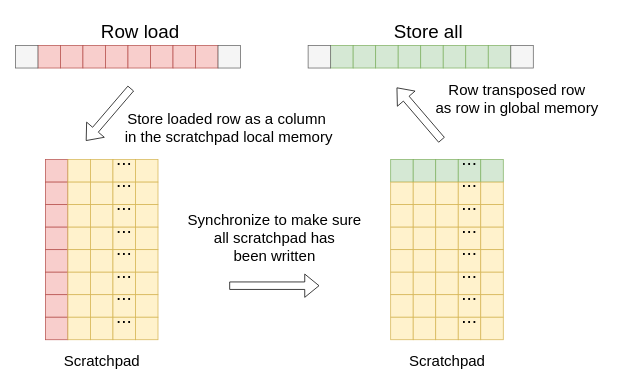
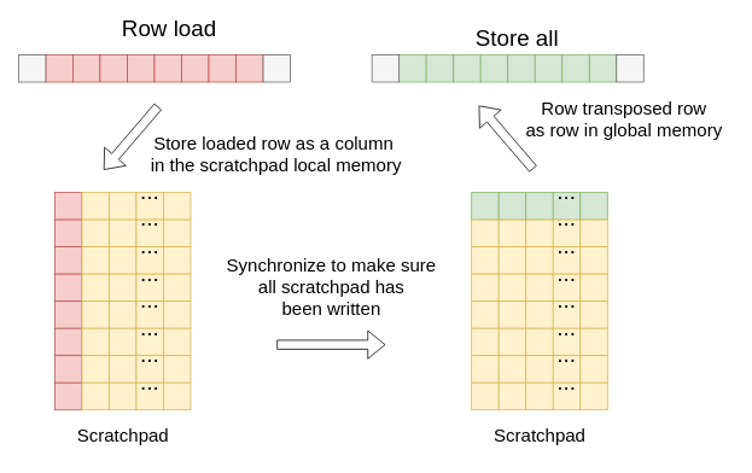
  <mxCell id="0" />
  <mxCell id="1" parent="0" />
- <mxCell id="2" value="Row load" style="text;html=1;align=center;verticalAlign=middle;resizable=0;points=[];autosize=1;strokeColor=none;fillColor=none;fontSize=25;" parent="1" vertex="1"><mxGeometry x="121" y="20" width="130" height="40" as="geometry" /></mxCell>
+ <mxCell id="2" value="Row load" style="text;html=1;align=center;verticalAlign=middle;resizable=0;points=[];autosize=1;strokeColor=none;fillColor=none;fontSize=25;" parent="1" vertex="1"><mxGeometry x="121" y="10" width="130" height="40" as="geometry" /></mxCell>
  <mxCell id="3" value="&lt;div style=&quot;font-size: 20px;&quot;&gt;&lt;font style=&quot;font-size: 20px;&quot;&gt;Store loaded row as a column&amp;nbsp;&lt;/font&gt;&lt;/div&gt;&lt;div style=&quot;font-size: 20px;&quot;&gt;&lt;font style=&quot;font-size: 20px;&quot;&gt;in the&amp;nbsp;&lt;/font&gt;&lt;span style=&quot;background-color: initial;&quot;&gt;scratchpad local memory&lt;/span&gt;&lt;/div&gt;" style="text;html=1;align=center;verticalAlign=middle;resizable=0;points=[];autosize=1;strokeColor=none;fillColor=none;fontSize=25;" parent="1" vertex="1"><mxGeometry x="154" y="139" width="300" height="60" as="geometry" /></mxCell>
  <mxCell id="4" value="" style="shape=flexArrow;endArrow=classic;html=1;rounded=0;fontSize=25;" parent="1" edge="1"><mxGeometry width="50" height="50" relative="1" as="geometry"><mxPoint x="174" y="117" as="sourcePoint" /><mxPoint x="114" y="187" as="targetPoint" /></mxGeometry></mxCell>
  <mxCell id="5" value="&lt;div&gt;Scratchpad&lt;/div&gt;" style="text;html=1;align=center;verticalAlign=middle;resizable=0;points=[];autosize=1;strokeColor=none;fillColor=none;fontSize=20;" parent="1" vertex="1"><mxGeometry x="75" y="460" width="120" height="40" as="geometry" /></mxCell>
  <mxCell id="6" value="&lt;div&gt;Scratchpad&lt;/div&gt;" style="text;html=1;align=center;verticalAlign=middle;resizable=0;points=[];autosize=1;strokeColor=none;fillColor=none;fontSize=20;" parent="1" vertex="1"><mxGeometry x="535" y="460" width="120" height="40" as="geometry" /></mxCell>
  <mxCell id="7" value="&lt;div&gt;Synchronize to make sure&lt;/div&gt;&lt;div&gt;all scratchpad has&lt;br&gt;&lt;/div&gt;&lt;div&gt;been written&lt;br&gt;&lt;/div&gt;" style="text;html=1;align=center;verticalAlign=middle;resizable=0;points=[];autosize=1;strokeColor=none;fillColor=none;fontSize=20;" parent="1" vertex="1"><mxGeometry x="240" y="270" width="250" height="90" as="geometry" /></mxCell>
  <mxCell id="8" value="" style="shape=flexArrow;endArrow=classic;html=1;rounded=0;fontSize=25;" parent="1" edge="1"><mxGeometry width="50" height="50" relative="1" as="geometry"><mxPoint x="305" y="380" as="sourcePoint" /><mxPoint x="425" y="380" as="targetPoint" /></mxGeometry></mxCell>
  <mxCell id="9" value="Store all" style="text;html=1;align=center;verticalAlign=middle;resizable=0;points=[];autosize=1;strokeColor=none;fillColor=none;fontSize=25;" parent="1" vertex="1"><mxGeometry x="505" y="20" width="130" height="40" as="geometry" /></mxCell>
  <mxCell id="10" value="&lt;div&gt;Row transposed row&lt;/div&gt;&lt;div&gt;as row in global memory&lt;br&gt;&lt;/div&gt;" style="text;html=1;align=center;verticalAlign=middle;resizable=0;points=[];autosize=1;strokeColor=none;fillColor=none;fontSize=20;" parent="1" vertex="1"><mxGeometry x="568" y="100" width="240" height="60" as="geometry" /></mxCell>
  <mxCell id="11" value="" style="group;rotation=-180;flipV=1;flipH=1;" vertex="1" connectable="0" parent="1"><mxGeometry x="60" y="212" width="150" height="240" as="geometry" /></mxCell>
  <mxCell id="12" value="" style="whiteSpace=wrap;html=1;aspect=fixed;fontSize=25;fillColor=#f8cecc;strokeColor=#b85450;rotation=-180;" parent="11" vertex="1"><mxGeometry width="30" height="30" as="geometry" /></mxCell>
  <mxCell id="13" value="" style="whiteSpace=wrap;html=1;aspect=fixed;fontSize=25;fillColor=#f8cecc;strokeColor=#b85450;rotation=-180;" parent="11" vertex="1"><mxGeometry y="30" width="30" height="30" as="geometry" /></mxCell>
  <mxCell id="14" value="" style="whiteSpace=wrap;html=1;aspect=fixed;fontSize=25;fillColor=#f8cecc;strokeColor=#b85450;rotation=-180;" parent="11" vertex="1"><mxGeometry y="60" width="30" height="30" as="geometry" /></mxCell>
  <mxCell id="15" value="" style="whiteSpace=wrap;html=1;aspect=fixed;fontSize=25;fillColor=#f8cecc;strokeColor=#b85450;rotation=-180;" parent="11" vertex="1"><mxGeometry y="90" width="30" height="30" as="geometry" /></mxCell>
  <mxCell id="16" value="" style="whiteSpace=wrap;html=1;aspect=fixed;fontSize=25;fillColor=#f8cecc;strokeColor=#b85450;rotation=-180;" parent="11" vertex="1"><mxGeometry y="120" width="30" height="30" as="geometry" /></mxCell>
  <mxCell id="17" value="" style="whiteSpace=wrap;html=1;aspect=fixed;fontSize=25;fillColor=#f8cecc;strokeColor=#b85450;rotation=-180;" parent="11" vertex="1"><mxGeometry y="150" width="30" height="30" as="geometry" /></mxCell>
  <mxCell id="18" value="" style="whiteSpace=wrap;html=1;aspect=fixed;fontSize=25;fillColor=#f8cecc;strokeColor=#b85450;rotation=-180;" parent="11" vertex="1"><mxGeometry y="180" width="30" height="30" as="geometry" /></mxCell>
  <mxCell id="19" value="" style="whiteSpace=wrap;html=1;aspect=fixed;fontSize=25;fillColor=#f8cecc;strokeColor=#b85450;rotation=-180;" parent="11" vertex="1"><mxGeometry y="210" width="30" height="30" as="geometry" /></mxCell>
  <mxCell id="20" value="" style="whiteSpace=wrap;html=1;aspect=fixed;fontSize=25;fillColor=#fff2cc;strokeColor=#d6b656;rotation=-180;" parent="11" vertex="1"><mxGeometry x="30" width="30" height="30" as="geometry" /></mxCell>
  <mxCell id="21" value="" style="whiteSpace=wrap;html=1;aspect=fixed;fontSize=25;fillColor=#fff2cc;strokeColor=#d6b656;rotation=-180;" parent="11" vertex="1"><mxGeometry x="30" y="30" width="30" height="30" as="geometry" /></mxCell>
  <mxCell id="22" value="" style="whiteSpace=wrap;html=1;aspect=fixed;fontSize=25;fillColor=#fff2cc;strokeColor=#d6b656;rotation=-180;" parent="11" vertex="1"><mxGeometry x="30" y="60" width="30" height="30" as="geometry" /></mxCell>
  <mxCell id="23" value="" style="whiteSpace=wrap;html=1;aspect=fixed;fontSize=25;fillColor=#fff2cc;strokeColor=#d6b656;rotation=-180;" parent="11" vertex="1"><mxGeometry x="30" y="90" width="30" height="30" as="geometry" /></mxCell>
  <mxCell id="24" value="" style="whiteSpace=wrap;html=1;aspect=fixed;fontSize=25;fillColor=#fff2cc;strokeColor=#d6b656;rotation=-180;" parent="11" vertex="1"><mxGeometry x="30" y="120" width="30" height="30" as="geometry" /></mxCell>
  <mxCell id="25" value="" style="whiteSpace=wrap;html=1;aspect=fixed;fontSize=25;fillColor=#fff2cc;strokeColor=#d6b656;rotation=-180;" parent="11" vertex="1"><mxGeometry x="30" y="150" width="30" height="30" as="geometry" /></mxCell>
  <mxCell id="26" value="" style="whiteSpace=wrap;html=1;aspect=fixed;fontSize=25;fillColor=#fff2cc;strokeColor=#d6b656;rotation=-180;" parent="11" vertex="1"><mxGeometry x="30" y="180" width="30" height="30" as="geometry" /></mxCell>
  <mxCell id="27" value="" style="whiteSpace=wrap;html=1;aspect=fixed;fontSize=25;fillColor=#fff2cc;strokeColor=#d6b656;rotation=-180;" parent="11" vertex="1"><mxGeometry x="30" y="210" width="30" height="30" as="geometry" /></mxCell>
  <mxCell id="28" value="" style="whiteSpace=wrap;html=1;aspect=fixed;fontSize=25;fillColor=#fff2cc;strokeColor=#d6b656;rotation=-180;" parent="11" vertex="1"><mxGeometry x="60" width="30" height="30" as="geometry" /></mxCell>
  <mxCell id="29" value="" style="whiteSpace=wrap;html=1;aspect=fixed;fontSize=25;fillColor=#fff2cc;strokeColor=#d6b656;rotation=-180;" parent="11" vertex="1"><mxGeometry x="60" y="30" width="30" height="30" as="geometry" /></mxCell>
  <mxCell id="30" value="" style="whiteSpace=wrap;html=1;aspect=fixed;fontSize=25;fillColor=#fff2cc;strokeColor=#d6b656;rotation=-180;" parent="11" vertex="1"><mxGeometry x="60" y="60" width="30" height="30" as="geometry" /></mxCell>
  <mxCell id="31" value="" style="whiteSpace=wrap;html=1;aspect=fixed;fontSize=25;fillColor=#fff2cc;strokeColor=#d6b656;rotation=-180;" parent="11" vertex="1"><mxGeometry x="60" y="90" width="30" height="30" as="geometry" /></mxCell>
  <mxCell id="32" value="" style="whiteSpace=wrap;html=1;aspect=fixed;fontSize=25;fillColor=#fff2cc;strokeColor=#d6b656;rotation=-180;" parent="11" vertex="1"><mxGeometry x="60" y="120" width="30" height="30" as="geometry" /></mxCell>
  <mxCell id="33" value="" style="whiteSpace=wrap;html=1;aspect=fixed;fontSize=25;fillColor=#fff2cc;strokeColor=#d6b656;rotation=-180;" parent="11" vertex="1"><mxGeometry x="60" y="150" width="30" height="30" as="geometry" /></mxCell>
  <mxCell id="34" value="" style="whiteSpace=wrap;html=1;aspect=fixed;fontSize=25;fillColor=#fff2cc;strokeColor=#d6b656;rotation=-180;" parent="11" vertex="1"><mxGeometry x="60" y="180" width="30" height="30" as="geometry" /></mxCell>
  <mxCell id="35" value="" style="whiteSpace=wrap;html=1;aspect=fixed;fontSize=25;fillColor=#fff2cc;strokeColor=#d6b656;rotation=-180;" parent="11" vertex="1"><mxGeometry x="60" y="210" width="30" height="30" as="geometry" /></mxCell>
  <mxCell id="36" value="&lt;div&gt;...&lt;/div&gt;" style="whiteSpace=wrap;html=1;aspect=fixed;fontSize=25;fillColor=#fff2cc;strokeColor=#d6b656;rotation=-180;" parent="11" vertex="1"><mxGeometry x="90" width="30" height="30" as="geometry" /></mxCell>
  <mxCell id="37" value="..." style="whiteSpace=wrap;html=1;aspect=fixed;fontSize=25;fillColor=#fff2cc;strokeColor=#d6b656;rotation=-180;" parent="11" vertex="1"><mxGeometry x="90" y="30" width="30" height="30" as="geometry" /></mxCell>
  <mxCell id="38" value="..." style="whiteSpace=wrap;html=1;aspect=fixed;fontSize=25;fillColor=#fff2cc;strokeColor=#d6b656;rotation=-180;" parent="11" vertex="1"><mxGeometry x="90" y="60" width="30" height="30" as="geometry" /></mxCell>
  <mxCell id="39" value="..." style="whiteSpace=wrap;html=1;aspect=fixed;fontSize=25;fillColor=#fff2cc;strokeColor=#d6b656;rotation=-180;" parent="11" vertex="1"><mxGeometry x="90" y="90" width="30" height="30" as="geometry" /></mxCell>
  <mxCell id="40" value="..." style="whiteSpace=wrap;html=1;aspect=fixed;fontSize=25;fillColor=#fff2cc;strokeColor=#d6b656;rotation=-180;" parent="11" vertex="1"><mxGeometry x="90" y="120" width="30" height="30" as="geometry" /></mxCell>
  <mxCell id="41" value="..." style="whiteSpace=wrap;html=1;aspect=fixed;fontSize=25;fillColor=#fff2cc;strokeColor=#d6b656;rotation=-180;" parent="11" vertex="1"><mxGeometry x="90" y="150" width="30" height="30" as="geometry" /></mxCell>
  <mxCell id="42" value="..." style="whiteSpace=wrap;html=1;aspect=fixed;fontSize=25;fillColor=#fff2cc;strokeColor=#d6b656;rotation=-180;" parent="11" vertex="1"><mxGeometry x="90" y="180" width="30" height="30" as="geometry" /></mxCell>
  <mxCell id="43" value="..." style="whiteSpace=wrap;html=1;aspect=fixed;fontSize=25;fillColor=#fff2cc;strokeColor=#d6b656;rotation=-180;" parent="11" vertex="1"><mxGeometry x="90" y="210" width="30" height="30" as="geometry" /></mxCell>
  <mxCell id="44" value="" style="whiteSpace=wrap;html=1;aspect=fixed;fontSize=25;fillColor=#fff2cc;strokeColor=#d6b656;rotation=-180;" parent="11" vertex="1"><mxGeometry x="120" width="30" height="30" as="geometry" /></mxCell>
  <mxCell id="45" value="" style="whiteSpace=wrap;html=1;aspect=fixed;fontSize=25;fillColor=#fff2cc;strokeColor=#d6b656;rotation=-180;" parent="11" vertex="1"><mxGeometry x="120" y="30" width="30" height="30" as="geometry" /></mxCell>
  <mxCell id="46" value="" style="whiteSpace=wrap;html=1;aspect=fixed;fontSize=25;fillColor=#fff2cc;strokeColor=#d6b656;rotation=-180;" parent="11" vertex="1"><mxGeometry x="120" y="60" width="30" height="30" as="geometry" /></mxCell>
  <mxCell id="47" value="" style="whiteSpace=wrap;html=1;aspect=fixed;fontSize=25;fillColor=#fff2cc;strokeColor=#d6b656;rotation=-180;" parent="11" vertex="1"><mxGeometry x="120" y="90" width="30" height="30" as="geometry" /></mxCell>
  <mxCell id="48" value="" style="whiteSpace=wrap;html=1;aspect=fixed;fontSize=25;fillColor=#fff2cc;strokeColor=#d6b656;rotation=-180;" parent="11" vertex="1"><mxGeometry x="120" y="120" width="30" height="30" as="geometry" /></mxCell>
  <mxCell id="49" value="" style="whiteSpace=wrap;html=1;aspect=fixed;fontSize=25;fillColor=#fff2cc;strokeColor=#d6b656;rotation=-180;" parent="11" vertex="1"><mxGeometry x="120" y="150" width="30" height="30" as="geometry" /></mxCell>
  <mxCell id="50" value="" style="whiteSpace=wrap;html=1;aspect=fixed;fontSize=25;fillColor=#fff2cc;strokeColor=#d6b656;rotation=-180;" parent="11" vertex="1"><mxGeometry x="120" y="180" width="30" height="30" as="geometry" /></mxCell>
  <mxCell id="51" value="" style="whiteSpace=wrap;html=1;aspect=fixed;fontSize=25;fillColor=#fff2cc;strokeColor=#d6b656;rotation=-180;" parent="11" vertex="1"><mxGeometry x="120" y="210" width="30" height="30" as="geometry" /></mxCell>
  <mxCell id="52" value="" style="group;rotation=-180;direction=east;" vertex="1" connectable="0" parent="1"><mxGeometry x="520" y="212" width="150" height="240" as="geometry" /></mxCell>
  <mxCell id="53" value="" style="whiteSpace=wrap;html=1;aspect=fixed;fontSize=25;fillColor=#d5e8d4;strokeColor=#82b366;rotation=-180;direction=east;" parent="52" vertex="1"><mxGeometry width="30" height="30" as="geometry" /></mxCell>
  <mxCell id="54" value="" style="whiteSpace=wrap;html=1;aspect=fixed;fontSize=25;fillColor=#fff2cc;strokeColor=#d6b656;rotation=-180;direction=east;" parent="52" vertex="1"><mxGeometry y="30" width="30" height="30" as="geometry" /></mxCell>
  <mxCell id="55" value="" style="whiteSpace=wrap;html=1;aspect=fixed;fontSize=25;fillColor=#fff2cc;strokeColor=#d6b656;rotation=-180;direction=east;" parent="52" vertex="1"><mxGeometry y="60" width="30" height="30" as="geometry" /></mxCell>
  <mxCell id="56" value="" style="whiteSpace=wrap;html=1;aspect=fixed;fontSize=25;fillColor=#fff2cc;strokeColor=#d6b656;rotation=-180;direction=east;" parent="52" vertex="1"><mxGeometry y="90" width="30" height="30" as="geometry" /></mxCell>
  <mxCell id="57" value="" style="whiteSpace=wrap;html=1;aspect=fixed;fontSize=25;fillColor=#fff2cc;strokeColor=#d6b656;rotation=-180;direction=east;" parent="52" vertex="1"><mxGeometry y="120" width="30" height="30" as="geometry" /></mxCell>
  <mxCell id="58" value="" style="whiteSpace=wrap;html=1;aspect=fixed;fontSize=25;fillColor=#fff2cc;strokeColor=#d6b656;rotation=-180;direction=east;" parent="52" vertex="1"><mxGeometry y="150" width="30" height="30" as="geometry" /></mxCell>
  <mxCell id="59" value="" style="whiteSpace=wrap;html=1;aspect=fixed;fontSize=25;fillColor=#fff2cc;strokeColor=#d6b656;rotation=-180;direction=east;" parent="52" vertex="1"><mxGeometry y="180" width="30" height="30" as="geometry" /></mxCell>
  <mxCell id="60" value="" style="whiteSpace=wrap;html=1;aspect=fixed;fontSize=25;fillColor=#fff2cc;strokeColor=#d6b656;rotation=-180;direction=east;" parent="52" vertex="1"><mxGeometry y="210" width="30" height="30" as="geometry" /></mxCell>
  <mxCell id="61" value="" style="whiteSpace=wrap;html=1;aspect=fixed;fontSize=25;fillColor=#d5e8d4;strokeColor=#82b366;rotation=-180;direction=east;" parent="52" vertex="1"><mxGeometry x="30" width="30" height="30" as="geometry" /></mxCell>
  <mxCell id="62" value="" style="whiteSpace=wrap;html=1;aspect=fixed;fontSize=25;fillColor=#fff2cc;strokeColor=#d6b656;rotation=-180;direction=east;" parent="52" vertex="1"><mxGeometry x="30" y="30" width="30" height="30" as="geometry" /></mxCell>
  <mxCell id="63" value="" style="whiteSpace=wrap;html=1;aspect=fixed;fontSize=25;fillColor=#fff2cc;strokeColor=#d6b656;rotation=-180;direction=east;" parent="52" vertex="1"><mxGeometry x="30" y="60" width="30" height="30" as="geometry" /></mxCell>
  <mxCell id="64" value="" style="whiteSpace=wrap;html=1;aspect=fixed;fontSize=25;fillColor=#fff2cc;strokeColor=#d6b656;rotation=-180;direction=east;" parent="52" vertex="1"><mxGeometry x="30" y="90" width="30" height="30" as="geometry" /></mxCell>
  <mxCell id="65" value="" style="whiteSpace=wrap;html=1;aspect=fixed;fontSize=25;fillColor=#fff2cc;strokeColor=#d6b656;rotation=-180;direction=east;" parent="52" vertex="1"><mxGeometry x="30" y="120" width="30" height="30" as="geometry" /></mxCell>
  <mxCell id="66" value="" style="whiteSpace=wrap;html=1;aspect=fixed;fontSize=25;fillColor=#fff2cc;strokeColor=#d6b656;rotation=-180;direction=east;" parent="52" vertex="1"><mxGeometry x="30" y="150" width="30" height="30" as="geometry" /></mxCell>
  <mxCell id="67" value="" style="whiteSpace=wrap;html=1;aspect=fixed;fontSize=25;fillColor=#fff2cc;strokeColor=#d6b656;rotation=-180;direction=east;" parent="52" vertex="1"><mxGeometry x="30" y="180" width="30" height="30" as="geometry" /></mxCell>
  <mxCell id="68" value="" style="whiteSpace=wrap;html=1;aspect=fixed;fontSize=25;fillColor=#fff2cc;strokeColor=#d6b656;rotation=-180;direction=east;" parent="52" vertex="1"><mxGeometry x="30" y="210" width="30" height="30" as="geometry" /></mxCell>
  <mxCell id="69" value="" style="whiteSpace=wrap;html=1;aspect=fixed;fontSize=25;fillColor=#d5e8d4;strokeColor=#82b366;rotation=-180;direction=east;" parent="52" vertex="1"><mxGeometry x="60" width="30" height="30" as="geometry" /></mxCell>
  <mxCell id="70" value="" style="whiteSpace=wrap;html=1;aspect=fixed;fontSize=25;fillColor=#fff2cc;strokeColor=#d6b656;rotation=-180;direction=east;" parent="52" vertex="1"><mxGeometry x="60" y="30" width="30" height="30" as="geometry" /></mxCell>
  <mxCell id="71" value="" style="whiteSpace=wrap;html=1;aspect=fixed;fontSize=25;fillColor=#fff2cc;strokeColor=#d6b656;rotation=-180;direction=east;" parent="52" vertex="1"><mxGeometry x="60" y="60" width="30" height="30" as="geometry" /></mxCell>
  <mxCell id="72" value="" style="whiteSpace=wrap;html=1;aspect=fixed;fontSize=25;fillColor=#fff2cc;strokeColor=#d6b656;rotation=-180;direction=east;" parent="52" vertex="1"><mxGeometry x="60" y="90" width="30" height="30" as="geometry" /></mxCell>
  <mxCell id="73" value="" style="whiteSpace=wrap;html=1;aspect=fixed;fontSize=25;fillColor=#fff2cc;strokeColor=#d6b656;rotation=-180;direction=east;" parent="52" vertex="1"><mxGeometry x="60" y="120" width="30" height="30" as="geometry" /></mxCell>
  <mxCell id="74" value="" style="whiteSpace=wrap;html=1;aspect=fixed;fontSize=25;fillColor=#fff2cc;strokeColor=#d6b656;rotation=-180;direction=east;" parent="52" vertex="1"><mxGeometry x="60" y="150" width="30" height="30" as="geometry" /></mxCell>
  <mxCell id="75" value="" style="whiteSpace=wrap;html=1;aspect=fixed;fontSize=25;fillColor=#fff2cc;strokeColor=#d6b656;rotation=-180;direction=east;" parent="52" vertex="1"><mxGeometry x="60" y="180" width="30" height="30" as="geometry" /></mxCell>
  <mxCell id="76" value="" style="whiteSpace=wrap;html=1;aspect=fixed;fontSize=25;fillColor=#fff2cc;strokeColor=#d6b656;rotation=-180;direction=east;" parent="52" vertex="1"><mxGeometry x="60" y="210" width="30" height="30" as="geometry" /></mxCell>
  <mxCell id="77" value="&lt;div&gt;...&lt;/div&gt;" style="whiteSpace=wrap;html=1;aspect=fixed;fontSize=25;fillColor=#d5e8d4;strokeColor=#82b366;rotation=-180;direction=east;" parent="52" vertex="1"><mxGeometry x="90" width="30" height="30" as="geometry" /></mxCell>
  <mxCell id="78" value="..." style="whiteSpace=wrap;html=1;aspect=fixed;fontSize=25;fillColor=#fff2cc;strokeColor=#d6b656;rotation=-180;direction=east;" parent="52" vertex="1"><mxGeometry x="90" y="30" width="30" height="30" as="geometry" /></mxCell>
  <mxCell id="79" value="..." style="whiteSpace=wrap;html=1;aspect=fixed;fontSize=25;fillColor=#fff2cc;strokeColor=#d6b656;rotation=-180;direction=east;" parent="52" vertex="1"><mxGeometry x="90" y="60" width="30" height="30" as="geometry" /></mxCell>
  <mxCell id="80" value="..." style="whiteSpace=wrap;html=1;aspect=fixed;fontSize=25;fillColor=#fff2cc;strokeColor=#d6b656;rotation=-180;direction=east;" parent="52" vertex="1"><mxGeometry x="90" y="90" width="30" height="30" as="geometry" /></mxCell>
  <mxCell id="81" value="..." style="whiteSpace=wrap;html=1;aspect=fixed;fontSize=25;fillColor=#fff2cc;strokeColor=#d6b656;rotation=-180;direction=east;" parent="52" vertex="1"><mxGeometry x="90" y="120" width="30" height="30" as="geometry" /></mxCell>
  <mxCell id="82" value="..." style="whiteSpace=wrap;html=1;aspect=fixed;fontSize=25;fillColor=#fff2cc;strokeColor=#d6b656;rotation=-180;direction=east;" parent="52" vertex="1"><mxGeometry x="90" y="150" width="30" height="30" as="geometry" /></mxCell>
  <mxCell id="83" value="..." style="whiteSpace=wrap;html=1;aspect=fixed;fontSize=25;fillColor=#fff2cc;strokeColor=#d6b656;rotation=-180;direction=east;" parent="52" vertex="1"><mxGeometry x="90" y="180" width="30" height="30" as="geometry" /></mxCell>
  <mxCell id="84" value="..." style="whiteSpace=wrap;html=1;aspect=fixed;fontSize=25;fillColor=#fff2cc;strokeColor=#d6b656;rotation=-180;direction=east;" parent="52" vertex="1"><mxGeometry x="90" y="210" width="30" height="30" as="geometry" /></mxCell>
  <mxCell id="85" value="" style="whiteSpace=wrap;html=1;aspect=fixed;fontSize=25;fillColor=#d5e8d4;strokeColor=#82b366;rotation=-180;direction=east;" parent="52" vertex="1"><mxGeometry x="120" width="30" height="30" as="geometry" /></mxCell>
  <mxCell id="86" value="" style="whiteSpace=wrap;html=1;aspect=fixed;fontSize=25;fillColor=#fff2cc;strokeColor=#d6b656;rotation=-180;direction=east;" parent="52" vertex="1"><mxGeometry x="120" y="30" width="30" height="30" as="geometry" /></mxCell>
  <mxCell id="87" value="" style="whiteSpace=wrap;html=1;aspect=fixed;fontSize=25;fillColor=#fff2cc;strokeColor=#d6b656;rotation=-180;direction=east;" parent="52" vertex="1"><mxGeometry x="120" y="60" width="30" height="30" as="geometry" /></mxCell>
  <mxCell id="88" value="" style="whiteSpace=wrap;html=1;aspect=fixed;fontSize=25;fillColor=#fff2cc;strokeColor=#d6b656;rotation=-180;direction=east;" parent="52" vertex="1"><mxGeometry x="120" y="90" width="30" height="30" as="geometry" /></mxCell>
  <mxCell id="89" value="" style="whiteSpace=wrap;html=1;aspect=fixed;fontSize=25;fillColor=#fff2cc;strokeColor=#d6b656;rotation=-180;direction=east;" parent="52" vertex="1"><mxGeometry x="120" y="120" width="30" height="30" as="geometry" /></mxCell>
  <mxCell id="90" value="" style="whiteSpace=wrap;html=1;aspect=fixed;fontSize=25;fillColor=#fff2cc;strokeColor=#d6b656;rotation=-180;direction=east;" parent="52" vertex="1"><mxGeometry x="120" y="150" width="30" height="30" as="geometry" /></mxCell>
  <mxCell id="91" value="" style="whiteSpace=wrap;html=1;aspect=fixed;fontSize=25;fillColor=#fff2cc;strokeColor=#d6b656;rotation=-180;direction=east;" parent="52" vertex="1"><mxGeometry x="120" y="180" width="30" height="30" as="geometry" /></mxCell>
  <mxCell id="92" value="" style="whiteSpace=wrap;html=1;aspect=fixed;fontSize=25;fillColor=#fff2cc;strokeColor=#d6b656;rotation=-180;direction=east;" parent="52" vertex="1"><mxGeometry x="120" y="210" width="30" height="30" as="geometry" /></mxCell>
  <mxCell id="93" value="" style="group" vertex="1" connectable="0" parent="1"><mxGeometry x="20" y="60" width="690" height="30" as="geometry" /></mxCell>
  <mxCell id="94" value="" style="whiteSpace=wrap;html=1;aspect=fixed;fontSize=25;fillColor=#f8cecc;strokeColor=#b85450;" parent="93" vertex="1"><mxGeometry x="30" width="30" height="30" as="geometry" /></mxCell>
  <mxCell id="95" value="" style="whiteSpace=wrap;html=1;aspect=fixed;fontSize=25;fillColor=#f8cecc;strokeColor=#b85450;" parent="93" vertex="1"><mxGeometry x="60" width="30" height="30" as="geometry" /></mxCell>
  <mxCell id="96" value="" style="whiteSpace=wrap;html=1;aspect=fixed;fontSize=25;fillColor=#f8cecc;strokeColor=#b85450;" parent="93" vertex="1"><mxGeometry x="90" width="30" height="30" as="geometry" /></mxCell>
  <mxCell id="97" value="" style="whiteSpace=wrap;html=1;aspect=fixed;fontSize=25;fillColor=#f8cecc;strokeColor=#b85450;" parent="93" vertex="1"><mxGeometry x="120" width="30" height="30" as="geometry" /></mxCell>
  <mxCell id="98" value="" style="whiteSpace=wrap;html=1;aspect=fixed;fontSize=25;fillColor=#f8cecc;strokeColor=#b85450;" parent="93" vertex="1"><mxGeometry x="150" width="30" height="30" as="geometry" /></mxCell>
  <mxCell id="99" value="" style="whiteSpace=wrap;html=1;aspect=fixed;fontSize=25;fillColor=#f8cecc;strokeColor=#b85450;" parent="93" vertex="1"><mxGeometry x="180" width="30" height="30" as="geometry" /></mxCell>
  <mxCell id="100" value="" style="whiteSpace=wrap;html=1;aspect=fixed;fontSize=25;fillColor=#f8cecc;strokeColor=#b85450;" parent="93" vertex="1"><mxGeometry x="210" width="30" height="30" as="geometry" /></mxCell>
  <mxCell id="101" value="" style="whiteSpace=wrap;html=1;aspect=fixed;fontSize=25;fillColor=#f8cecc;strokeColor=#b85450;" parent="93" vertex="1"><mxGeometry x="240" width="30" height="30" as="geometry" /></mxCell>
  <mxCell id="102" value="" style="whiteSpace=wrap;html=1;aspect=fixed;fontSize=25;fillColor=#f5f5f5;strokeColor=#666666;fontColor=#333333;" parent="93" vertex="1"><mxGeometry x="270" width="30" height="30" as="geometry" /></mxCell>
  <mxCell id="103" value="" style="whiteSpace=wrap;html=1;aspect=fixed;fontSize=25;fillColor=#f5f5f5;strokeColor=#666666;fontColor=#333333;" parent="93" vertex="1"><mxGeometry width="30" height="30" as="geometry" /></mxCell>
  <mxCell id="104" value="" style="whiteSpace=wrap;html=1;aspect=fixed;fontSize=25;fillColor=#d5e8d4;strokeColor=#82b366;" parent="93" vertex="1"><mxGeometry x="420" width="30" height="30" as="geometry" /></mxCell>
  <mxCell id="105" value="" style="whiteSpace=wrap;html=1;aspect=fixed;fontSize=25;fillColor=#d5e8d4;strokeColor=#82b366;" parent="93" vertex="1"><mxGeometry x="450" width="30" height="30" as="geometry" /></mxCell>
  <mxCell id="106" value="" style="whiteSpace=wrap;html=1;aspect=fixed;fontSize=25;fillColor=#d5e8d4;strokeColor=#82b366;" parent="93" vertex="1"><mxGeometry x="480" width="30" height="30" as="geometry" /></mxCell>
  <mxCell id="107" value="" style="whiteSpace=wrap;html=1;aspect=fixed;fontSize=25;fillColor=#d5e8d4;strokeColor=#82b366;" parent="93" vertex="1"><mxGeometry x="510" width="30" height="30" as="geometry" /></mxCell>
  <mxCell id="108" value="" style="whiteSpace=wrap;html=1;aspect=fixed;fontSize=25;fillColor=#d5e8d4;strokeColor=#82b366;" parent="93" vertex="1"><mxGeometry x="540" width="30" height="30" as="geometry" /></mxCell>
  <mxCell id="109" value="" style="whiteSpace=wrap;html=1;aspect=fixed;fontSize=25;fillColor=#d5e8d4;strokeColor=#82b366;" parent="93" vertex="1"><mxGeometry x="570" width="30" height="30" as="geometry" /></mxCell>
  <mxCell id="110" value="" style="whiteSpace=wrap;html=1;aspect=fixed;fontSize=25;fillColor=#d5e8d4;strokeColor=#82b366;" parent="93" vertex="1"><mxGeometry x="600" width="30" height="30" as="geometry" /></mxCell>
  <mxCell id="111" value="" style="whiteSpace=wrap;html=1;aspect=fixed;fontSize=25;fillColor=#d5e8d4;strokeColor=#82b366;" parent="93" vertex="1"><mxGeometry x="630" width="30" height="30" as="geometry" /></mxCell>
  <mxCell id="112" value="" style="whiteSpace=wrap;html=1;aspect=fixed;fontSize=25;fillColor=#f5f5f5;strokeColor=#666666;fontColor=#333333;" parent="93" vertex="1"><mxGeometry x="660" width="30" height="30" as="geometry" /></mxCell>
  <mxCell id="113" value="" style="whiteSpace=wrap;html=1;aspect=fixed;fontSize=25;fillColor=#f5f5f5;strokeColor=#666666;fontColor=#333333;" parent="93" vertex="1"><mxGeometry x="390" width="30" height="30" as="geometry" /></mxCell>
  <mxCell id="114" value="" style="shape=flexArrow;endArrow=classic;html=1;rounded=0;fontSize=25;" edge="1" parent="1"><mxGeometry width="50" height="50" relative="1" as="geometry"><mxPoint x="588" y="186" as="sourcePoint" /><mxPoint x="528" y="116" as="targetPoint" /></mxGeometry></mxCell>
